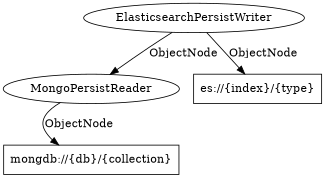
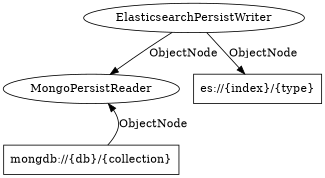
  digraph {
    node [shape=ellipse]
    n1 [label=MongoPersistReader]
    n2 [label=ElasticsearchPersistWriter]
    n3 [label="es://{index}/{type}" shape=box]
    n4 [label="mongdb://{db}/{collection}" shape=box]
    n2 -> n1 [label=ObjectNode]
    n2 -> n3 [label=ObjectNode]
-   n1 -> n4 [label=ObjectNode]
+   n4 -> n1 [label=ObjectNode]
  }
